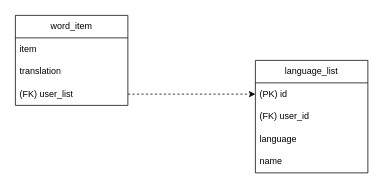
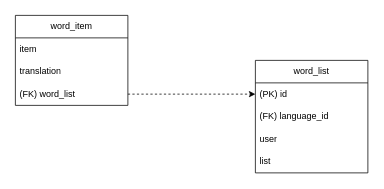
  <mxCell id="0" />
  <mxCell id="1" parent="0" />
  <mxCell id="2" value="word_item" style="swimlane;fontStyle=0;childLayout=stackLayout;horizontal=1;startSize=30;horizontalStack=0;resizeParent=1;resizeParentMax=0;resizeLast=0;collapsible=1;marginBottom=0;whiteSpace=wrap;html=1;" vertex="1" parent="1"><mxGeometry x="20" y="20" width="150" height="120" as="geometry" /></mxCell>
  <mxCell id="3" value="item" style="text;strokeColor=none;fillColor=none;align=left;verticalAlign=middle;spacingLeft=4;spacingRight=4;overflow=hidden;points=[[0,0.5],[1,0.5]];portConstraint=eastwest;rotatable=0;whiteSpace=wrap;html=1;" vertex="1" parent="2"><mxGeometry y="30" width="150" height="30" as="geometry" /></mxCell>
  <mxCell id="4" value="translation" style="text;strokeColor=none;fillColor=none;align=left;verticalAlign=middle;spacingLeft=4;spacingRight=4;overflow=hidden;points=[[0,0.5],[1,0.5]];portConstraint=eastwest;rotatable=0;whiteSpace=wrap;html=1;" vertex="1" parent="2"><mxGeometry y="60" width="150" height="30" as="geometry" /></mxCell>
- <mxCell id="5" value="(FK) user_list" style="text;strokeColor=none;fillColor=none;align=left;verticalAlign=middle;spacingLeft=4;spacingRight=4;overflow=hidden;points=[[0,0.5],[1,0.5]];portConstraint=eastwest;rotatable=0;whiteSpace=wrap;html=1;" vertex="1" parent="2"><mxGeometry y="90" width="150" height="30" as="geometry" /></mxCell>
- <mxCell id="6" value="language_list" style="swimlane;fontStyle=0;childLayout=stackLayout;horizontal=1;startSize=30;horizontalStack=0;resizeParent=1;resizeParentMax=0;resizeLast=0;collapsible=1;marginBottom=0;whiteSpace=wrap;html=1;" vertex="1" parent="1"><mxGeometry x="340" y="80" width="150" height="150" as="geometry" /></mxCell>
+ <mxCell id="5" value="(FK) word_list" style="text;strokeColor=none;fillColor=none;align=left;verticalAlign=middle;spacingLeft=4;spacingRight=4;overflow=hidden;points=[[0,0.5],[1,0.5]];portConstraint=eastwest;rotatable=0;whiteSpace=wrap;html=1;" vertex="1" parent="2"><mxGeometry y="90" width="150" height="30" as="geometry" /></mxCell>
+ <mxCell id="6" value="word_list" style="swimlane;fontStyle=0;childLayout=stackLayout;horizontal=1;startSize=30;horizontalStack=0;resizeParent=1;resizeParentMax=0;resizeLast=0;collapsible=1;marginBottom=0;whiteSpace=wrap;html=1;" vertex="1" parent="1"><mxGeometry x="340" y="80" width="150" height="150" as="geometry" /></mxCell>
  <mxCell id="7" value="(PK) id" style="text;strokeColor=none;fillColor=none;align=left;verticalAlign=middle;spacingLeft=4;spacingRight=4;overflow=hidden;points=[[0,0.5],[1,0.5]];portConstraint=eastwest;rotatable=0;whiteSpace=wrap;html=1;" vertex="1" parent="6"><mxGeometry y="30" width="150" height="30" as="geometry" /></mxCell>
- <mxCell id="8" value="(FK) user_id" style="text;strokeColor=none;fillColor=none;align=left;verticalAlign=middle;spacingLeft=4;spacingRight=4;overflow=hidden;points=[[0,0.5],[1,0.5]];portConstraint=eastwest;rotatable=0;whiteSpace=wrap;html=1;" vertex="1" parent="6"><mxGeometry y="60" width="150" height="30" as="geometry" /></mxCell>
- <mxCell id="9" value="language" style="text;strokeColor=none;fillColor=none;align=left;verticalAlign=middle;spacingLeft=4;spacingRight=4;overflow=hidden;points=[[0,0.5],[1,0.5]];portConstraint=eastwest;rotatable=0;whiteSpace=wrap;html=1;" vertex="1" parent="6"><mxGeometry y="90" width="150" height="30" as="geometry" /></mxCell>
- <mxCell id="10" value="name" style="text;strokeColor=none;fillColor=none;align=left;verticalAlign=middle;spacingLeft=4;spacingRight=4;overflow=hidden;points=[[0,0.5],[1,0.5]];portConstraint=eastwest;rotatable=0;whiteSpace=wrap;html=1;" vertex="1" parent="6"><mxGeometry y="120" width="150" height="30" as="geometry" /></mxCell>
+ <mxCell id="8" value="(FK) language_id" style="text;strokeColor=none;fillColor=none;align=left;verticalAlign=middle;spacingLeft=4;spacingRight=4;overflow=hidden;points=[[0,0.5],[1,0.5]];portConstraint=eastwest;rotatable=0;whiteSpace=wrap;html=1;" vertex="1" parent="6"><mxGeometry y="60" width="150" height="30" as="geometry" /></mxCell>
+ <mxCell id="9" value="user" style="text;strokeColor=none;fillColor=none;align=left;verticalAlign=middle;spacingLeft=4;spacingRight=4;overflow=hidden;points=[[0,0.5],[1,0.5]];portConstraint=eastwest;rotatable=0;whiteSpace=wrap;html=1;" vertex="1" parent="6"><mxGeometry y="90" width="150" height="30" as="geometry" /></mxCell>
+ <mxCell id="10" value="list" style="text;strokeColor=none;fillColor=none;align=left;verticalAlign=middle;spacingLeft=4;spacingRight=4;overflow=hidden;points=[[0,0.5],[1,0.5]];portConstraint=eastwest;rotatable=0;whiteSpace=wrap;html=1;" vertex="1" parent="6"><mxGeometry y="120" width="150" height="30" as="geometry" /></mxCell>
  <mxCell id="11" style="edgeStyle=orthogonalEdgeStyle;rounded=0;orthogonalLoop=1;jettySize=auto;html=1;entryX=0;entryY=0.5;entryDx=0;entryDy=0;dashed=1;" edge="1" parent="1" source="5" target="7"><mxGeometry relative="1" as="geometry" /></mxCell>
